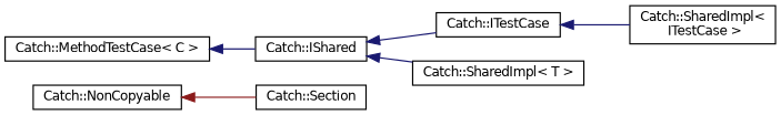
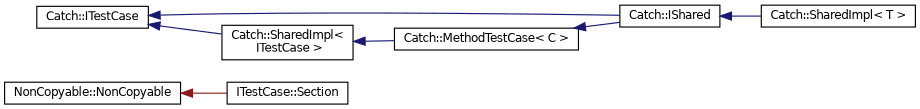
  digraph {
    rankdir=LR
    node [color=black fillcolor=white fontname=Helvetica fontsize=10 shape=record style=filled]
    edge [color=midnightblue dir=back fontname=Helvetica fontsize=10 labelfontname=Helvetica labelfontsize=10 style=solid]
-   n1 [height=0.2 label="Catch::NonCopyable" width=0.4]
-   n2 [height=0.2 label="Catch::Section" width=0.4]
+   n1 [height=0.2 label="NonCopyable::NonCopyable" width=0.4]
+   n2 [height=0.2 label="ITestCase::Section" width=0.4]
    n3 [height=0.2 label="Catch::IShared" width=0.4]
    n4 [height=0.2 label="Catch::ITestCase" width=0.4]
    n5 [height=0.2 label="Catch::SharedImpl\< T \>" width=0.4]
    n6 [height=0.2 label="Catch::SharedImpl\<\l ITestCase \>" width=0.4]
    n7 [height=0.2 label="Catch::MethodTestCase\< C \>" width=0.4]
    n1 -> n2 [color=firebrick4]
-   n3 -> n4
+   n4 -> n3
    n3 -> n5
    n4 -> n6
+   n6 -> n7
    n7 -> n3
  }
